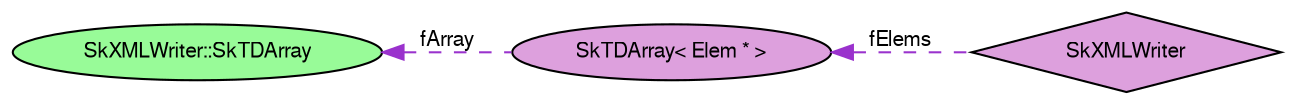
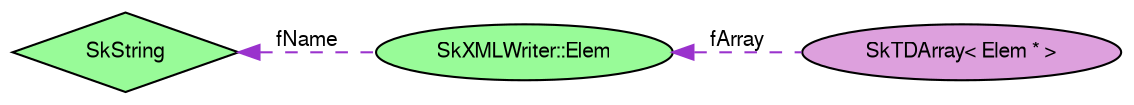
  digraph {
    rankdir=LR
    node [color=black fillcolor=plum fontname=FreeSans fontsize=10 shape=diamond style=filled]
    edge [color=darkorchid3 dir=back fontname=FreeSans fontsize=10 labelfontname=FreeSans labelfontsize=10 style=dashed]
-   n1 [fontcolor=black height=0.2 label=SkXMLWriter width=0.4]
    n2 [height=0.2 label="SkTDArray\< Elem * \>" shape=ellipse width=0.4]
-   n3 [fillcolor=palegreen height=0.2 label="SkXMLWriter::SkTDArray" shape=ellipse width=0.4]
-   n2 -> n1 [label=fElems]
+   n3 [fillcolor=palegreen height=0.2 label="SkXMLWriter::Elem" shape=ellipse width=0.4]
+   n4 [fillcolor=palegreen height=0.2 label=SkString width=0.4]
    n3 -> n2 [label=fArray]
+   n4 -> n3 [label=fName]
  }
